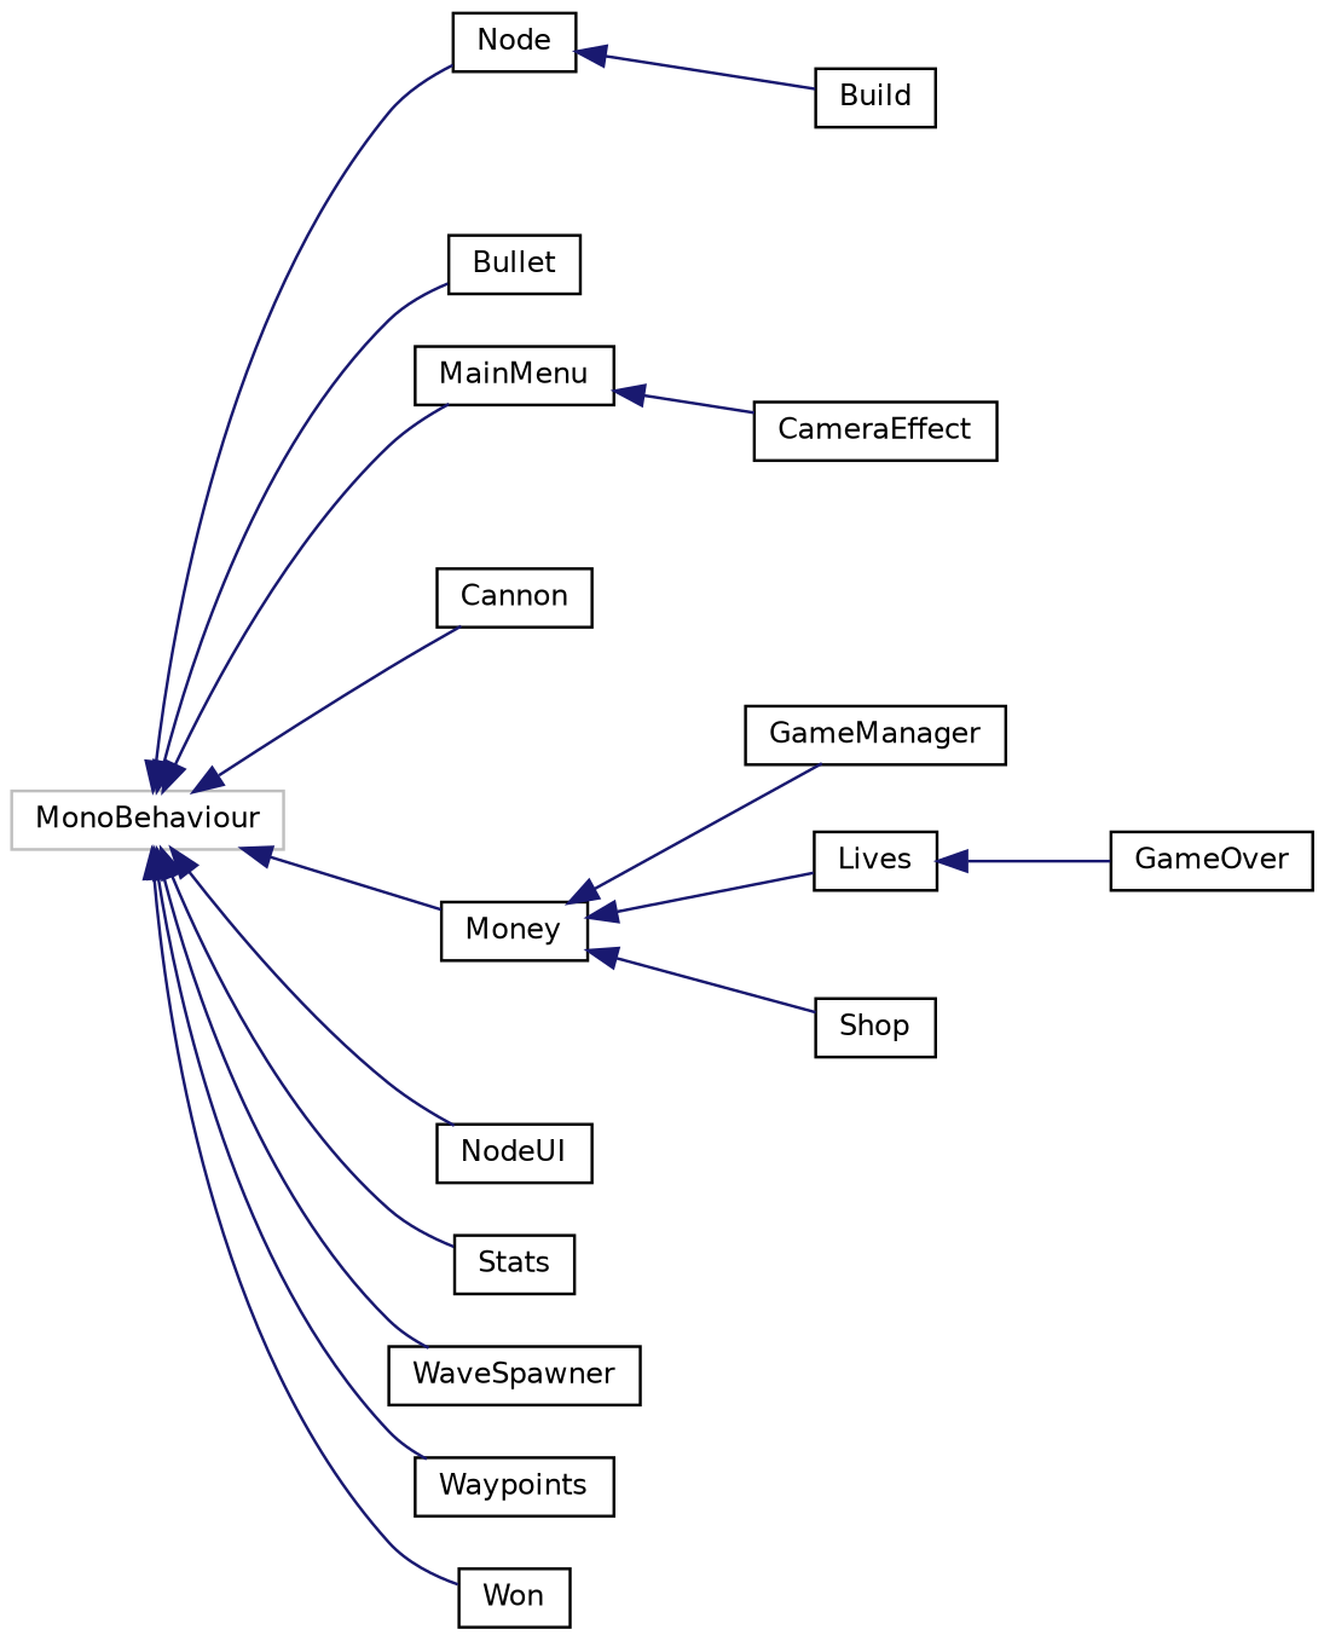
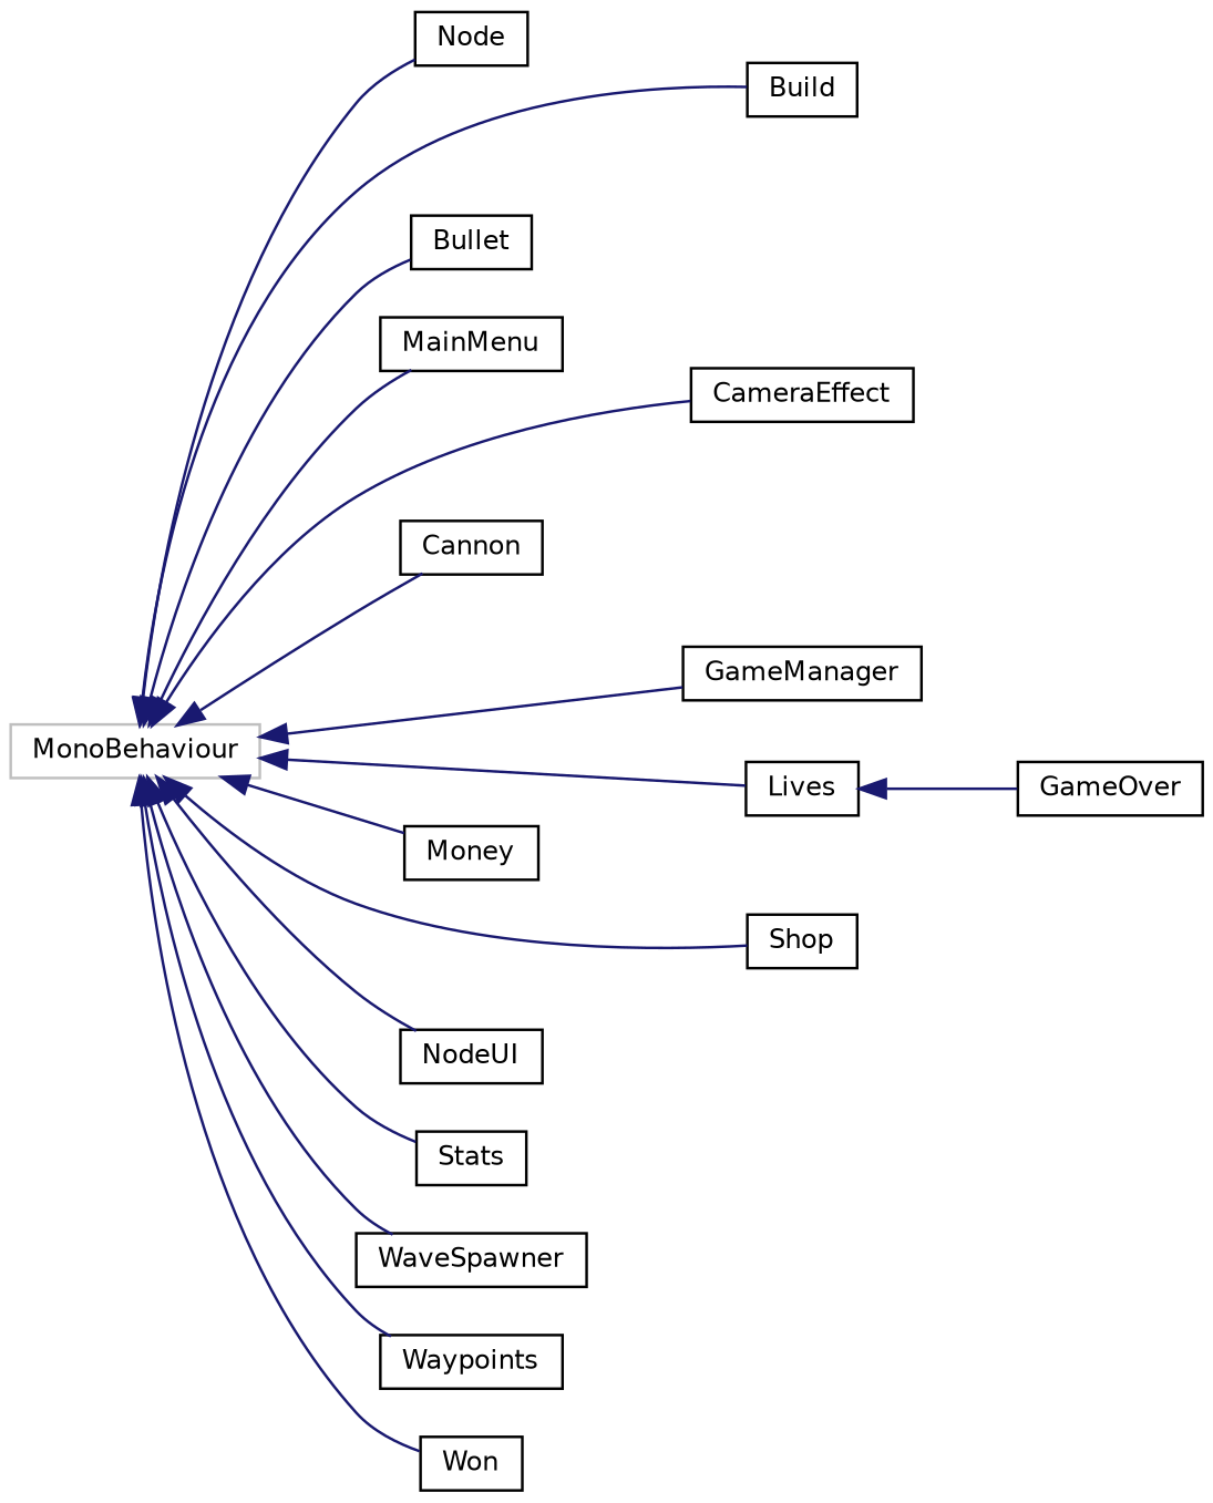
  digraph {
    rankdir=LR
    node [color=black fillcolor=white fontname=Helvetica fontsize=10 shape=record style=filled]
    edge [color=midnightblue dir=back fontname=Helvetica fontsize=10 labelfontname=Helvetica labelfontsize=10 style=solid]
    n1 [color=grey75 height=0.2 label=MonoBehaviour width=0.4]
    n2 [height=0.2 label=Build width=0.4]
    n3 [height=0.2 label=Bullet width=0.4]
    n4 [height=0.2 label=CameraEffect width=0.4]
    n5 [height=0.2 label=Cannon width=0.4]
    n6 [height=0.2 label=GameManager width=0.4]
    n7 [height=0.2 label=Lives width=0.4]
    n8 [height=0.2 label=MainMenu width=0.4]
    n9 [height=0.2 label=Money width=0.4]
    n10 [height=0.2 label="Node" width=0.4]
    n11 [height=0.2 label=NodeUI width=0.4]
    n12 [height=0.2 label=Shop width=0.4]
    n13 [height=0.2 label=Stats width=0.4]
    n14 [height=0.2 label=WaveSpawner width=0.4]
    n15 [height=0.2 label=Waypoints width=0.4]
    n16 [height=0.2 label=Won width=0.4]
    n17 [height=0.2 label=GameOver width=0.4]
-   n10 -> n2
+   n1 -> n2
    n1 -> n3
-   n8 -> n4
+   n1 -> n4
    n1 -> n5
-   n9 -> n6
-   n9 -> n7
+   n1 -> n6
+   n1 -> n7
    n1 -> n8
    n1 -> n9
    n1 -> n10
    n1 -> n11
-   n9 -> n12
+   n1 -> n12
    n1 -> n13
    n1 -> n14
    n1 -> n15
    n1 -> n16
    n7 -> n17
  }
